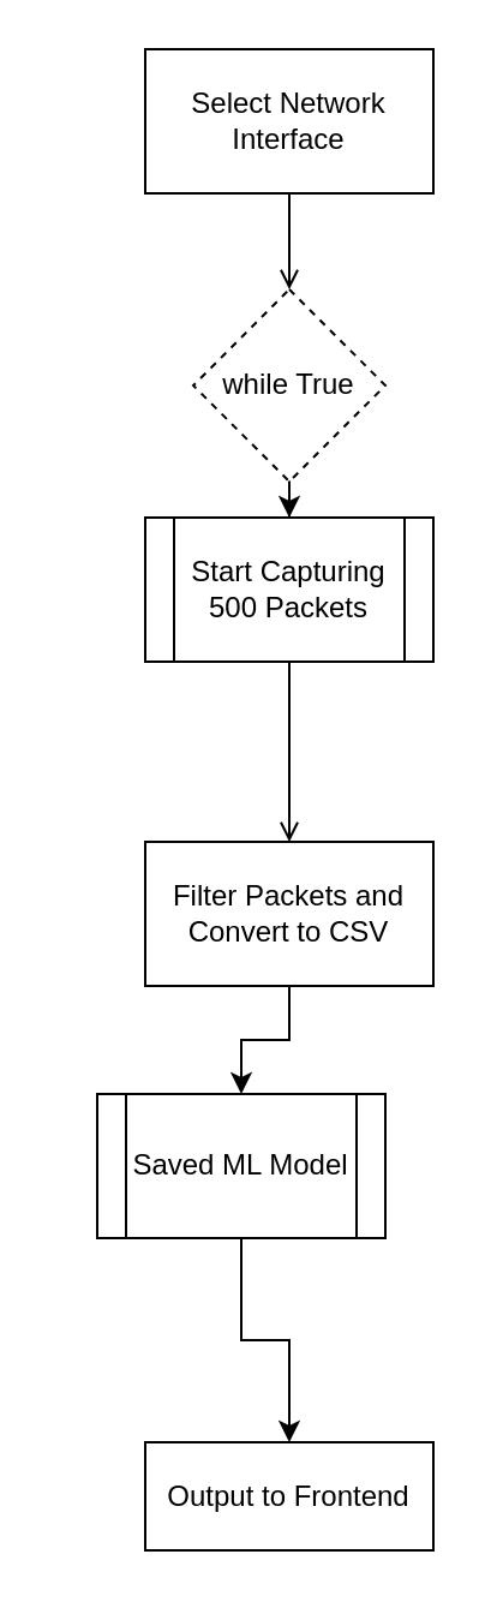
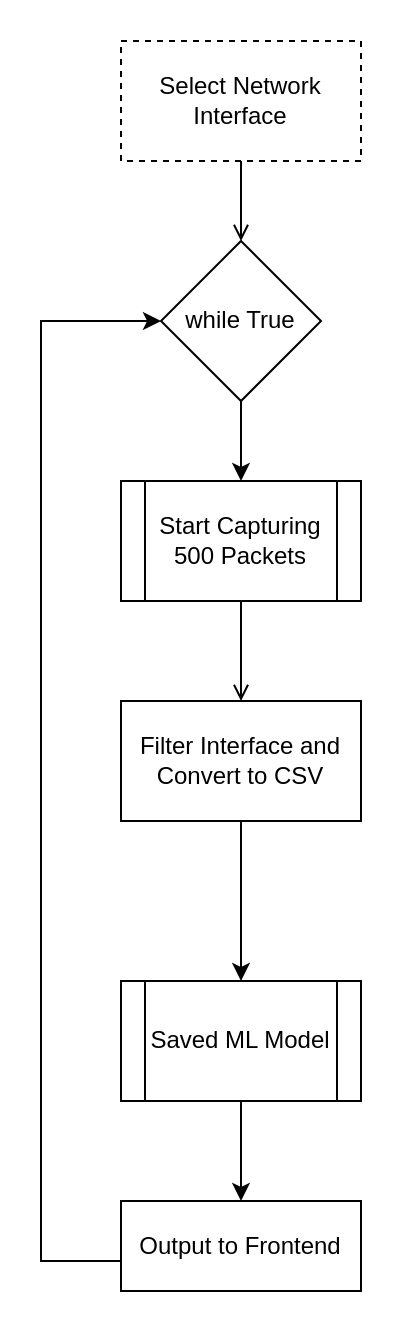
  <mxCell id="0" />
  <mxCell id="1" parent="0" />
  <mxCell id="2" value="" style="edgeStyle=orthogonalEdgeStyle;rounded=0;orthogonalLoop=1;jettySize=auto;html=1;endArrow=open;" edge="1" parent="1" source="3" target="5"><mxGeometry relative="1" as="geometry" /></mxCell>
- <mxCell id="3" value="Select Network Interface" style="rounded=0;whiteSpace=wrap;html=1;" vertex="1" parent="1"><mxGeometry x="60" y="20" width="120" height="60" as="geometry" /></mxCell>
+ <mxCell id="3" value="Select Network Interface" style="rounded=0;whiteSpace=wrap;html=1;dashed=1;" vertex="1" parent="1"><mxGeometry x="60" y="20" width="120" height="60" as="geometry" /></mxCell>
  <mxCell id="4" value="" style="edgeStyle=orthogonalEdgeStyle;rounded=0;orthogonalLoop=1;jettySize=auto;html=1;" edge="1" parent="1" source="5" target="7"><mxGeometry relative="1" as="geometry" /></mxCell>
- <mxCell id="5" value="while True" style="rhombus;whiteSpace=wrap;html=1;rounded=0;dashed=1;" vertex="1" parent="1"><mxGeometry x="80" y="120" width="80" height="80" as="geometry" /></mxCell>
+ <mxCell id="5" value="while True" style="rhombus;whiteSpace=wrap;html=1;rounded=0;" vertex="1" parent="1"><mxGeometry x="80" y="120" width="80" height="80" as="geometry" /></mxCell>
  <mxCell id="6" value="" style="edgeStyle=orthogonalEdgeStyle;rounded=0;orthogonalLoop=1;jettySize=auto;html=1;endArrow=open;" edge="1" parent="1" source="7" target="9"><mxGeometry relative="1" as="geometry" /></mxCell>
- <mxCell id="7" value="Start Capturing 500 Packets" style="shape=process;whiteSpace=wrap;html=1;backgroundOutline=1;rounded=0;" vertex="1" parent="1"><mxGeometry x="60" y="215" width="120" height="60" as="geometry" /></mxCell>
+ <mxCell id="7" value="Start Capturing 500 Packets" style="shape=process;whiteSpace=wrap;html=1;backgroundOutline=1;rounded=0;" vertex="1" parent="1"><mxGeometry x="60" y="240" width="120" height="60" as="geometry" /></mxCell>
  <mxCell id="8" value="" style="edgeStyle=orthogonalEdgeStyle;rounded=0;orthogonalLoop=1;jettySize=auto;html=1;" edge="1" parent="1" source="9" target="11"><mxGeometry relative="1" as="geometry" /></mxCell>
- <mxCell id="9" value="Filter Packets and Convert to CSV" style="rounded=0;whiteSpace=wrap;html=1;" vertex="1" parent="1"><mxGeometry x="60" y="350" width="120" height="60" as="geometry" /></mxCell>
+ <mxCell id="9" value="Filter Interface and Convert to CSV" style="rounded=0;whiteSpace=wrap;html=1;" vertex="1" parent="1"><mxGeometry x="60" y="350" width="120" height="60" as="geometry" /></mxCell>
  <mxCell id="10" value="" style="edgeStyle=orthogonalEdgeStyle;rounded=0;orthogonalLoop=1;jettySize=auto;html=1;" edge="1" parent="1" source="11" target="13"><mxGeometry relative="1" as="geometry" /></mxCell>
- <mxCell id="11" value="Saved ML Model" style="shape=process;whiteSpace=wrap;html=1;backgroundOutline=1;rounded=0;" vertex="1" parent="1"><mxGeometry x="40" y="455" width="120" height="60" as="geometry" /></mxCell>
+ <mxCell id="11" value="Saved ML Model" style="shape=process;whiteSpace=wrap;html=1;backgroundOutline=1;rounded=0;" vertex="1" parent="1"><mxGeometry x="60" y="490" width="120" height="60" as="geometry" /></mxCell>
+ <mxCell id="12" style="edgeStyle=orthogonalEdgeStyle;rounded=0;orthogonalLoop=1;jettySize=auto;html=1;exitX=0;exitY=0.5;exitDx=0;exitDy=0;entryX=0;entryY=0.5;entryDx=0;entryDy=0;" edge="1" parent="1" source="13" target="5"><mxGeometry relative="1" as="geometry"><Array as="points"><mxPoint x="20" y="630" /><mxPoint x="20" y="160" /></Array></mxGeometry></mxCell>
  <mxCell id="13" value="Output to Frontend" style="whiteSpace=wrap;html=1;rounded=0;" vertex="1" parent="1"><mxGeometry x="60" y="600" width="120" height="45" as="geometry" /></mxCell>
